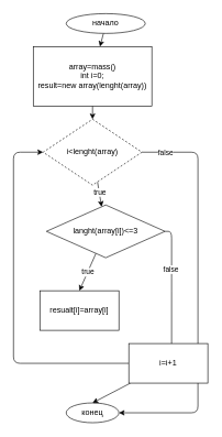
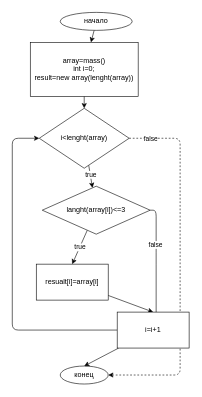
  <mxCell id="0" />
  <mxCell id="1" parent="0" />
  <mxCell id="2" style="edgeStyle=none;html=1;" parent="1" source="3" target="5" edge="1"><mxGeometry relative="1" as="geometry" /></mxCell>
  <mxCell id="3" value="начало" style="ellipse;whiteSpace=wrap;html=1;" parent="1" vertex="1"><mxGeometry x="100" y="20" width="120" height="30" as="geometry" /></mxCell>
  <mxCell id="4" value="" style="edgeStyle=none;html=1;" parent="1" source="5" target="10" edge="1"><mxGeometry relative="1" as="geometry" /></mxCell>
  <mxCell id="5" value="array=mass()&lt;br&gt;int i=0;&lt;br&gt;result=new array(lenght(array))" style="rounded=0;whiteSpace=wrap;html=1;" parent="1" vertex="1"><mxGeometry x="50" y="70" width="180" height="90" as="geometry" /></mxCell>
  <mxCell id="6" value="" style="edgeStyle=none;html=1;" edge="1" parent="1" source="10" target="14"><mxGeometry relative="1" as="geometry" /></mxCell>
  <mxCell id="7" value="true" style="edgeLabel;html=1;align=center;verticalAlign=middle;resizable=0;points=[];" vertex="1" connectable="0" parent="6"><mxGeometry x="-0.16" relative="1" as="geometry"><mxPoint as="offset" /></mxGeometry></mxCell>
- <mxCell id="8" value="" style="edgeStyle=none;html=1;" edge="1" parent="1" source="10" target="15"><mxGeometry relative="1" as="geometry"><Array as="points"><mxPoint x="300" y="230" /><mxPoint x="300" y="625" /></Array></mxGeometry></mxCell>
+ <mxCell id="8" value="" style="edgeStyle=none;html=1;dashed=1;" edge="1" parent="1" source="10" target="15"><mxGeometry relative="1" as="geometry"><Array as="points"><mxPoint x="300" y="230" /><mxPoint x="300" y="625" /></Array></mxGeometry></mxCell>
  <mxCell id="9" value="false" style="edgeLabel;html=1;align=center;verticalAlign=middle;resizable=0;points=[];" vertex="1" connectable="0" parent="8"><mxGeometry x="-0.008" y="1" relative="1" as="geometry"><mxPoint x="-51" y="-213" as="offset" /></mxGeometry></mxCell>
- <mxCell id="10" value="i&amp;lt;lenght(array)" style="rhombus;whiteSpace=wrap;html=1;rounded=0;dashed=1;" parent="1" vertex="1"><mxGeometry x="65" y="180" width="150" height="100" as="geometry" /></mxCell>
+ <mxCell id="10" value="i&amp;lt;lenght(array)" style="rhombus;whiteSpace=wrap;html=1;rounded=0;" parent="1" vertex="1"><mxGeometry x="65" y="180" width="150" height="100" as="geometry" /></mxCell>
  <mxCell id="11" style="edgeStyle=none;html=1;" edge="1" parent="1" source="14" target="20"><mxGeometry relative="1" as="geometry"><Array as="points"><mxPoint x="260" y="350" /><mxPoint x="260" y="430" /><mxPoint x="260" y="550" /></Array></mxGeometry></mxCell>
  <mxCell id="12" value="false" style="edgeLabel;html=1;align=center;verticalAlign=middle;resizable=0;points=[];" vertex="1" connectable="0" parent="11"><mxGeometry x="-0.738" relative="1" as="geometry"><mxPoint x="-2" y="32" as="offset" /></mxGeometry></mxCell>
  <mxCell id="13" value="true" style="edgeStyle=none;html=1;entryX=0.5;entryY=0;entryDx=0;entryDy=0;" edge="1" parent="1" source="14" target="17"><mxGeometry relative="1" as="geometry" /></mxCell>
  <mxCell id="14" value="langht(array[i])&amp;lt;=3" style="rhombus;whiteSpace=wrap;html=1;rounded=0;" vertex="1" parent="1"><mxGeometry x="70" y="310" width="180" height="80" as="geometry" /></mxCell>
  <mxCell id="15" value="конец" style="ellipse;whiteSpace=wrap;html=1;rounded=0;" vertex="1" parent="1"><mxGeometry x="100" y="610" width="80" height="30" as="geometry" /></mxCell>
+ <mxCell id="16" style="edgeStyle=none;html=1;entryX=0.5;entryY=0;entryDx=0;entryDy=0;" edge="1" parent="1" source="17" target="20"><mxGeometry relative="1" as="geometry" /></mxCell>
  <mxCell id="17" value="resualt[i]=array[i]" style="whiteSpace=wrap;html=1;rounded=0;" vertex="1" parent="1"><mxGeometry x="60" y="440" width="120" height="60" as="geometry" /></mxCell>
  <mxCell id="18" style="edgeStyle=none;html=1;entryX=0.5;entryY=0;entryDx=0;entryDy=0;" edge="1" parent="1" source="20" target="15"><mxGeometry relative="1" as="geometry" /></mxCell>
  <mxCell id="19" style="edgeStyle=none;html=1;entryX=0;entryY=0.5;entryDx=0;entryDy=0;" edge="1" parent="1" source="20" target="10"><mxGeometry relative="1" as="geometry"><Array as="points"><mxPoint x="20" y="550" /><mxPoint x="20" y="230" /></Array></mxGeometry></mxCell>
  <mxCell id="20" value="i=i+1" style="whiteSpace=wrap;html=1;rounded=0;" vertex="1" parent="1"><mxGeometry x="195" y="520" width="120" height="60" as="geometry" /></mxCell>
